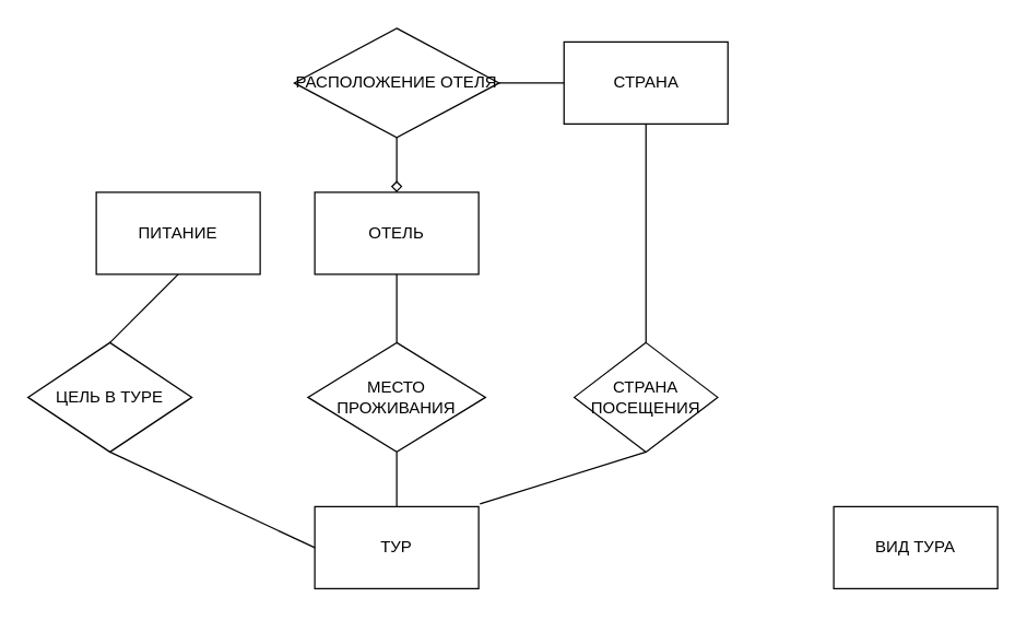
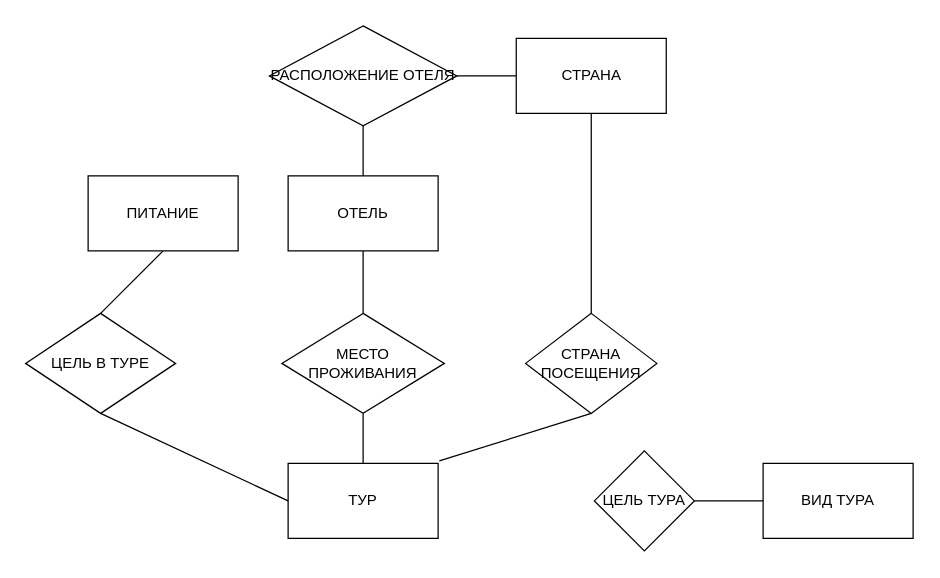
  <mxCell id="0" />
  <mxCell id="1" parent="0" />
  <mxCell id="2" style="rounded=0;orthogonalLoop=1;jettySize=auto;html=1;entryX=0.5;entryY=0;entryDx=0;entryDy=0;endArrow=none;endFill=0;" edge="1" parent="1" source="4" target="10"><mxGeometry relative="1" as="geometry" /></mxCell>
  <mxCell id="3" style="rounded=0;orthogonalLoop=1;jettySize=auto;html=1;entryX=1;entryY=0.5;entryDx=0;entryDy=0;endArrow=none;endFill=0;exitX=0;exitY=0.5;exitDx=0;exitDy=0;" edge="1" parent="1" source="4" target="13"><mxGeometry relative="1" as="geometry" /></mxCell>
  <mxCell id="4" value="СТРАНА" style="rounded=0;whiteSpace=wrap;html=1;" vertex="1" parent="1"><mxGeometry x="412.5" y="30" width="120" height="60" as="geometry" /></mxCell>
  <mxCell id="5" value="ВИД ТУРА" style="rounded=0;whiteSpace=wrap;html=1;" vertex="1" parent="1"><mxGeometry x="610" y="370" width="120" height="60" as="geometry" /></mxCell>
  <mxCell id="6" value="ОТЕЛЬ" style="rounded=0;whiteSpace=wrap;html=1;" vertex="1" parent="1"><mxGeometry x="230" y="140" width="120" height="60" as="geometry" /></mxCell>
  <mxCell id="7" style="edgeStyle=none;rounded=0;orthogonalLoop=1;jettySize=auto;html=1;exitX=0.5;exitY=1;exitDx=0;exitDy=0;entryX=0.5;entryY=0;entryDx=0;entryDy=0;endArrow=none;endFill=0;" edge="1" parent="1" source="8" target="20"><mxGeometry relative="1" as="geometry" /></mxCell>
  <mxCell id="8" value="ПИТАНИЕ" style="rounded=0;whiteSpace=wrap;html=1;" vertex="1" parent="1"><mxGeometry x="70" y="140" width="120" height="60" as="geometry" /></mxCell>
  <mxCell id="9" style="rounded=0;orthogonalLoop=1;jettySize=auto;html=1;endArrow=none;endFill=0;entryX=1.008;entryY=-0.033;entryDx=0;entryDy=0;exitX=0.5;exitY=1;exitDx=0;exitDy=0;entryPerimeter=0;" edge="1" parent="1" source="10" target="11"><mxGeometry relative="1" as="geometry"><mxPoint x="430" y="385" as="targetPoint" /></mxGeometry></mxCell>
  <mxCell id="10" value="СТРАНА ПОСЕЩЕНИЯ" style="rhombus;whiteSpace=wrap;html=1;" vertex="1" parent="1"><mxGeometry x="420" y="250" width="105" height="80" as="geometry" /></mxCell>
  <mxCell id="11" value="ТУР" style="rounded=0;whiteSpace=wrap;html=1;" vertex="1" parent="1"><mxGeometry x="230" y="370" width="120" height="60" as="geometry" /></mxCell>
- <mxCell id="12" style="edgeStyle=orthogonalEdgeStyle;rounded=0;orthogonalLoop=1;jettySize=auto;html=1;entryX=0.5;entryY=0;entryDx=0;entryDy=0;endArrow=diamond;endFill=0;" edge="1" parent="1" source="13" target="6"><mxGeometry relative="1" as="geometry" /></mxCell>
+ <mxCell id="12" style="edgeStyle=orthogonalEdgeStyle;rounded=0;orthogonalLoop=1;jettySize=auto;html=1;entryX=0.5;entryY=0;entryDx=0;entryDy=0;endArrow=none;endFill=0;" edge="1" parent="1" source="13" target="6"><mxGeometry relative="1" as="geometry" /></mxCell>
  <mxCell id="13" value="РАСПОЛОЖЕНИЕ ОТЕЛЯ" style="rhombus;whiteSpace=wrap;html=1;" vertex="1" parent="1"><mxGeometry x="215" y="20" width="150" height="80" as="geometry" /></mxCell>
+ <mxCell id="14" style="edgeStyle=orthogonalEdgeStyle;rounded=0;orthogonalLoop=1;jettySize=auto;html=1;entryX=0;entryY=0.5;entryDx=0;entryDy=0;endArrow=none;endFill=0;" edge="1" parent="1" source="15" target="5"><mxGeometry relative="1" as="geometry" /></mxCell>
+ <mxCell id="15" value="ЦЕЛЬ ТУРА" style="rhombus;whiteSpace=wrap;html=1;" vertex="1" parent="1"><mxGeometry x="475" y="360" width="80" height="80" as="geometry" /></mxCell>
  <mxCell id="16" style="rounded=0;orthogonalLoop=1;jettySize=auto;html=1;entryX=0.5;entryY=0;entryDx=0;entryDy=0;endArrow=none;endFill=0;exitX=0.5;exitY=1;exitDx=0;exitDy=0;" edge="1" parent="1" source="18" target="11"><mxGeometry relative="1" as="geometry" /></mxCell>
  <mxCell id="17" style="edgeStyle=orthogonalEdgeStyle;rounded=0;orthogonalLoop=1;jettySize=auto;html=1;endArrow=none;endFill=0;" edge="1" parent="1" source="18" target="6"><mxGeometry relative="1" as="geometry" /></mxCell>
  <mxCell id="18" value="МЕСТО ПРОЖИВАНИЯ" style="rhombus;whiteSpace=wrap;html=1;" vertex="1" parent="1"><mxGeometry x="225" y="250" width="130" height="80" as="geometry" /></mxCell>
  <mxCell id="19" style="edgeStyle=none;rounded=0;orthogonalLoop=1;jettySize=auto;html=1;exitX=0.5;exitY=1;exitDx=0;exitDy=0;entryX=0;entryY=0.5;entryDx=0;entryDy=0;endArrow=none;endFill=0;" edge="1" parent="1" source="20" target="11"><mxGeometry relative="1" as="geometry" /></mxCell>
  <mxCell id="20" value="ЦЕЛЬ В ТУРЕ" style="rhombus;whiteSpace=wrap;html=1;" vertex="1" parent="1"><mxGeometry x="20" y="250" width="120" height="80" as="geometry" /></mxCell>
